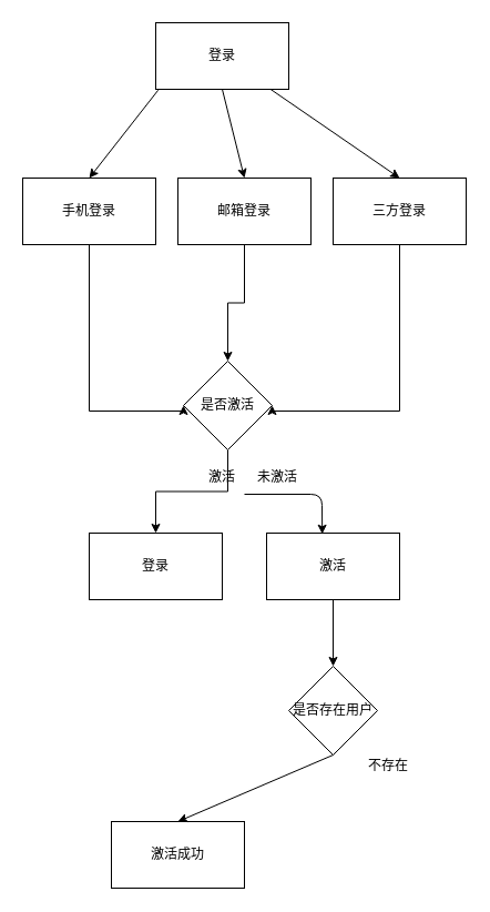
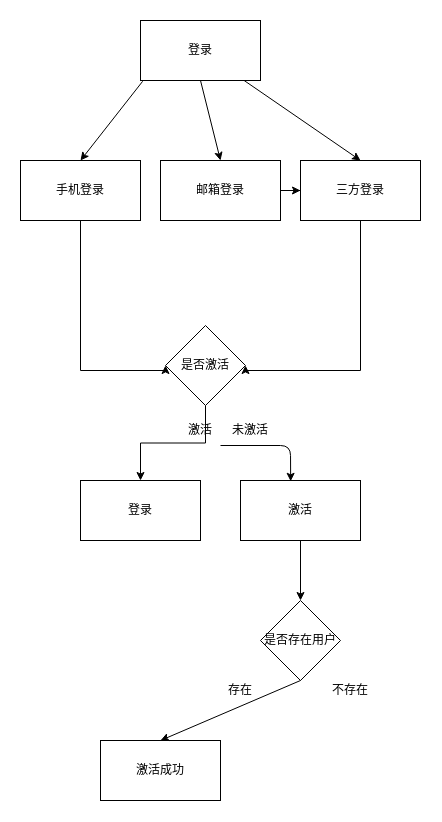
  <mxCell id="0" />
  <mxCell id="1" parent="0" />
  <mxCell id="2" value="登录" style="rounded=0;whiteSpace=wrap;html=1;" parent="1" vertex="1"><mxGeometry x="140" y="20" width="120" height="60" as="geometry" /></mxCell>
  <mxCell id="3" value="" style="edgeStyle=orthogonalEdgeStyle;rounded=0;orthogonalLoop=1;jettySize=auto;html=1;entryX=0;entryY=0.5;entryDx=0;entryDy=0;" parent="1" source="4" target="13" edge="1"><mxGeometry relative="1" as="geometry"><mxPoint x="150" y="330" as="targetPoint" /><Array as="points"><mxPoint x="80" y="370" /></Array></mxGeometry></mxCell>
  <mxCell id="4" value="手机登录" style="rounded=0;whiteSpace=wrap;html=1;" parent="1" vertex="1"><mxGeometry x="20" y="160" width="120" height="60" as="geometry" /></mxCell>
- <mxCell id="5" style="edgeStyle=orthogonalEdgeStyle;rounded=0;orthogonalLoop=1;jettySize=auto;html=1;" parent="1" source="6" target="13" edge="1"><mxGeometry relative="1" as="geometry" /></mxCell>
+ <mxCell id="5" style="edgeStyle=orthogonalEdgeStyle;rounded=0;orthogonalLoop=1;jettySize=auto;html=1;" parent="1" source="6" target="10" edge="1"><mxGeometry relative="1" as="geometry" /></mxCell>
  <mxCell id="6" value="邮箱登录" style="rounded=0;whiteSpace=wrap;html=1;" parent="1" vertex="1"><mxGeometry x="160" y="160" width="120" height="60" as="geometry" /></mxCell>
  <mxCell id="7" value="" style="endArrow=classic;html=1;entryX=0.5;entryY=0;entryDx=0;entryDy=0;exitX=0.018;exitY=1.013;exitDx=0;exitDy=0;exitPerimeter=0;" parent="1" source="2" target="4" edge="1"><mxGeometry width="50" height="50" relative="1" as="geometry"><mxPoint x="70" y="130" as="sourcePoint" /><mxPoint x="80" y="120" as="targetPoint" /></mxGeometry></mxCell>
  <mxCell id="8" value="" style="endArrow=classic;html=1;exitX=0.5;exitY=1;exitDx=0;exitDy=0;entryX=0.5;entryY=0;entryDx=0;entryDy=0;" parent="1" source="2" target="6" edge="1"><mxGeometry width="50" height="50" relative="1" as="geometry"><mxPoint x="40" y="420" as="sourcePoint" /><mxPoint x="70" y="380" as="targetPoint" /></mxGeometry></mxCell>
  <mxCell id="9" style="edgeStyle=orthogonalEdgeStyle;rounded=0;orthogonalLoop=1;jettySize=auto;html=1;entryX=1;entryY=0.5;entryDx=0;entryDy=0;" parent="1" source="10" target="13" edge="1"><mxGeometry relative="1" as="geometry"><mxPoint x="260" y="360" as="targetPoint" /><Array as="points"><mxPoint x="360" y="370" /></Array></mxGeometry></mxCell>
  <mxCell id="10" value="三方登录" style="rounded=0;whiteSpace=wrap;html=1;" parent="1" vertex="1"><mxGeometry x="300" y="160" width="120" height="60" as="geometry" /></mxCell>
  <mxCell id="11" value="" style="endArrow=classic;html=1;entryX=0.5;entryY=0;entryDx=0;entryDy=0;" parent="1" source="2" target="10" edge="1"><mxGeometry width="50" height="50" relative="1" as="geometry"><mxPoint x="270" y="80" as="sourcePoint" /><mxPoint x="70" y="410" as="targetPoint" /></mxGeometry></mxCell>
  <mxCell id="12" style="edgeStyle=orthogonalEdgeStyle;rounded=0;orthogonalLoop=1;jettySize=auto;html=1;entryX=0.5;entryY=0;entryDx=0;entryDy=0;" parent="1" source="13" target="14" edge="1"><mxGeometry relative="1" as="geometry" /></mxCell>
  <mxCell id="13" value="是否激活" style="rhombus;whiteSpace=wrap;html=1;" parent="1" vertex="1"><mxGeometry x="165" y="325" width="80" height="80" as="geometry" /></mxCell>
  <mxCell id="14" value="登录" style="rounded=0;whiteSpace=wrap;html=1;" parent="1" vertex="1"><mxGeometry x="80" y="480" width="120" height="60" as="geometry" /></mxCell>
  <mxCell id="15" value="激活" style="text;html=1;strokeColor=none;fillColor=none;align=center;verticalAlign=middle;whiteSpace=wrap;rounded=0;" parent="1" vertex="1"><mxGeometry x="180" y="420" width="40" height="20" as="geometry" /></mxCell>
  <mxCell id="16" value="激活" style="rounded=0;whiteSpace=wrap;html=1;" parent="1" vertex="1"><mxGeometry x="240" y="480" width="120" height="60" as="geometry" /></mxCell>
  <mxCell id="17" value="" style="endArrow=classic;html=1;entryX=0.418;entryY=0.013;entryDx=0;entryDy=0;entryPerimeter=0;" parent="1" target="16" edge="1"><mxGeometry width="50" height="50" relative="1" as="geometry"><mxPoint x="220" y="445" as="sourcePoint" /><mxPoint x="340" y="395" as="targetPoint" /><Array as="points"><mxPoint x="290" y="445" /></Array></mxGeometry></mxCell>
  <mxCell id="18" value="未激活" style="text;html=1;strokeColor=none;fillColor=none;align=center;verticalAlign=middle;whiteSpace=wrap;rounded=0;" parent="1" vertex="1"><mxGeometry x="230" y="420" width="40" height="20" as="geometry" /></mxCell>
  <mxCell id="19" value="是否存在用户" style="rhombus;whiteSpace=wrap;html=1;" parent="1" vertex="1"><mxGeometry x="260" y="600" width="80" height="80" as="geometry" /></mxCell>
  <mxCell id="20" value="" style="endArrow=classic;html=1;exitX=0.5;exitY=1;exitDx=0;exitDy=0;entryX=0.5;entryY=0;entryDx=0;entryDy=0;" parent="1" source="16" target="19" edge="1"><mxGeometry width="50" height="50" relative="1" as="geometry"><mxPoint x="20" y="750" as="sourcePoint" /><mxPoint x="70" y="700" as="targetPoint" /></mxGeometry></mxCell>
  <mxCell id="21" value="激活成功" style="rounded=0;whiteSpace=wrap;html=1;" parent="1" vertex="1"><mxGeometry x="100" y="740" width="120" height="60" as="geometry" /></mxCell>
  <mxCell id="22" value="" style="endArrow=classic;html=1;entryX=0.5;entryY=0;entryDx=0;entryDy=0;exitX=0.5;exitY=1;exitDx=0;exitDy=0;" parent="1" source="19" target="21" edge="1"><mxGeometry width="50" height="50" relative="1" as="geometry"><mxPoint x="20" y="870" as="sourcePoint" /><mxPoint x="70" y="820" as="targetPoint" /></mxGeometry></mxCell>
  <mxCell id="23" value="不存在" style="text;html=1;strokeColor=none;fillColor=none;align=center;verticalAlign=middle;whiteSpace=wrap;rounded=0;" parent="1" vertex="1"><mxGeometry x="330" y="680" width="40" height="20" as="geometry" /></mxCell>
+ <mxCell id="24" value="存在" style="text;html=1;strokeColor=none;fillColor=none;align=center;verticalAlign=middle;whiteSpace=wrap;rounded=0;" parent="1" vertex="1"><mxGeometry x="220" y="680" width="40" height="20" as="geometry" /></mxCell>
